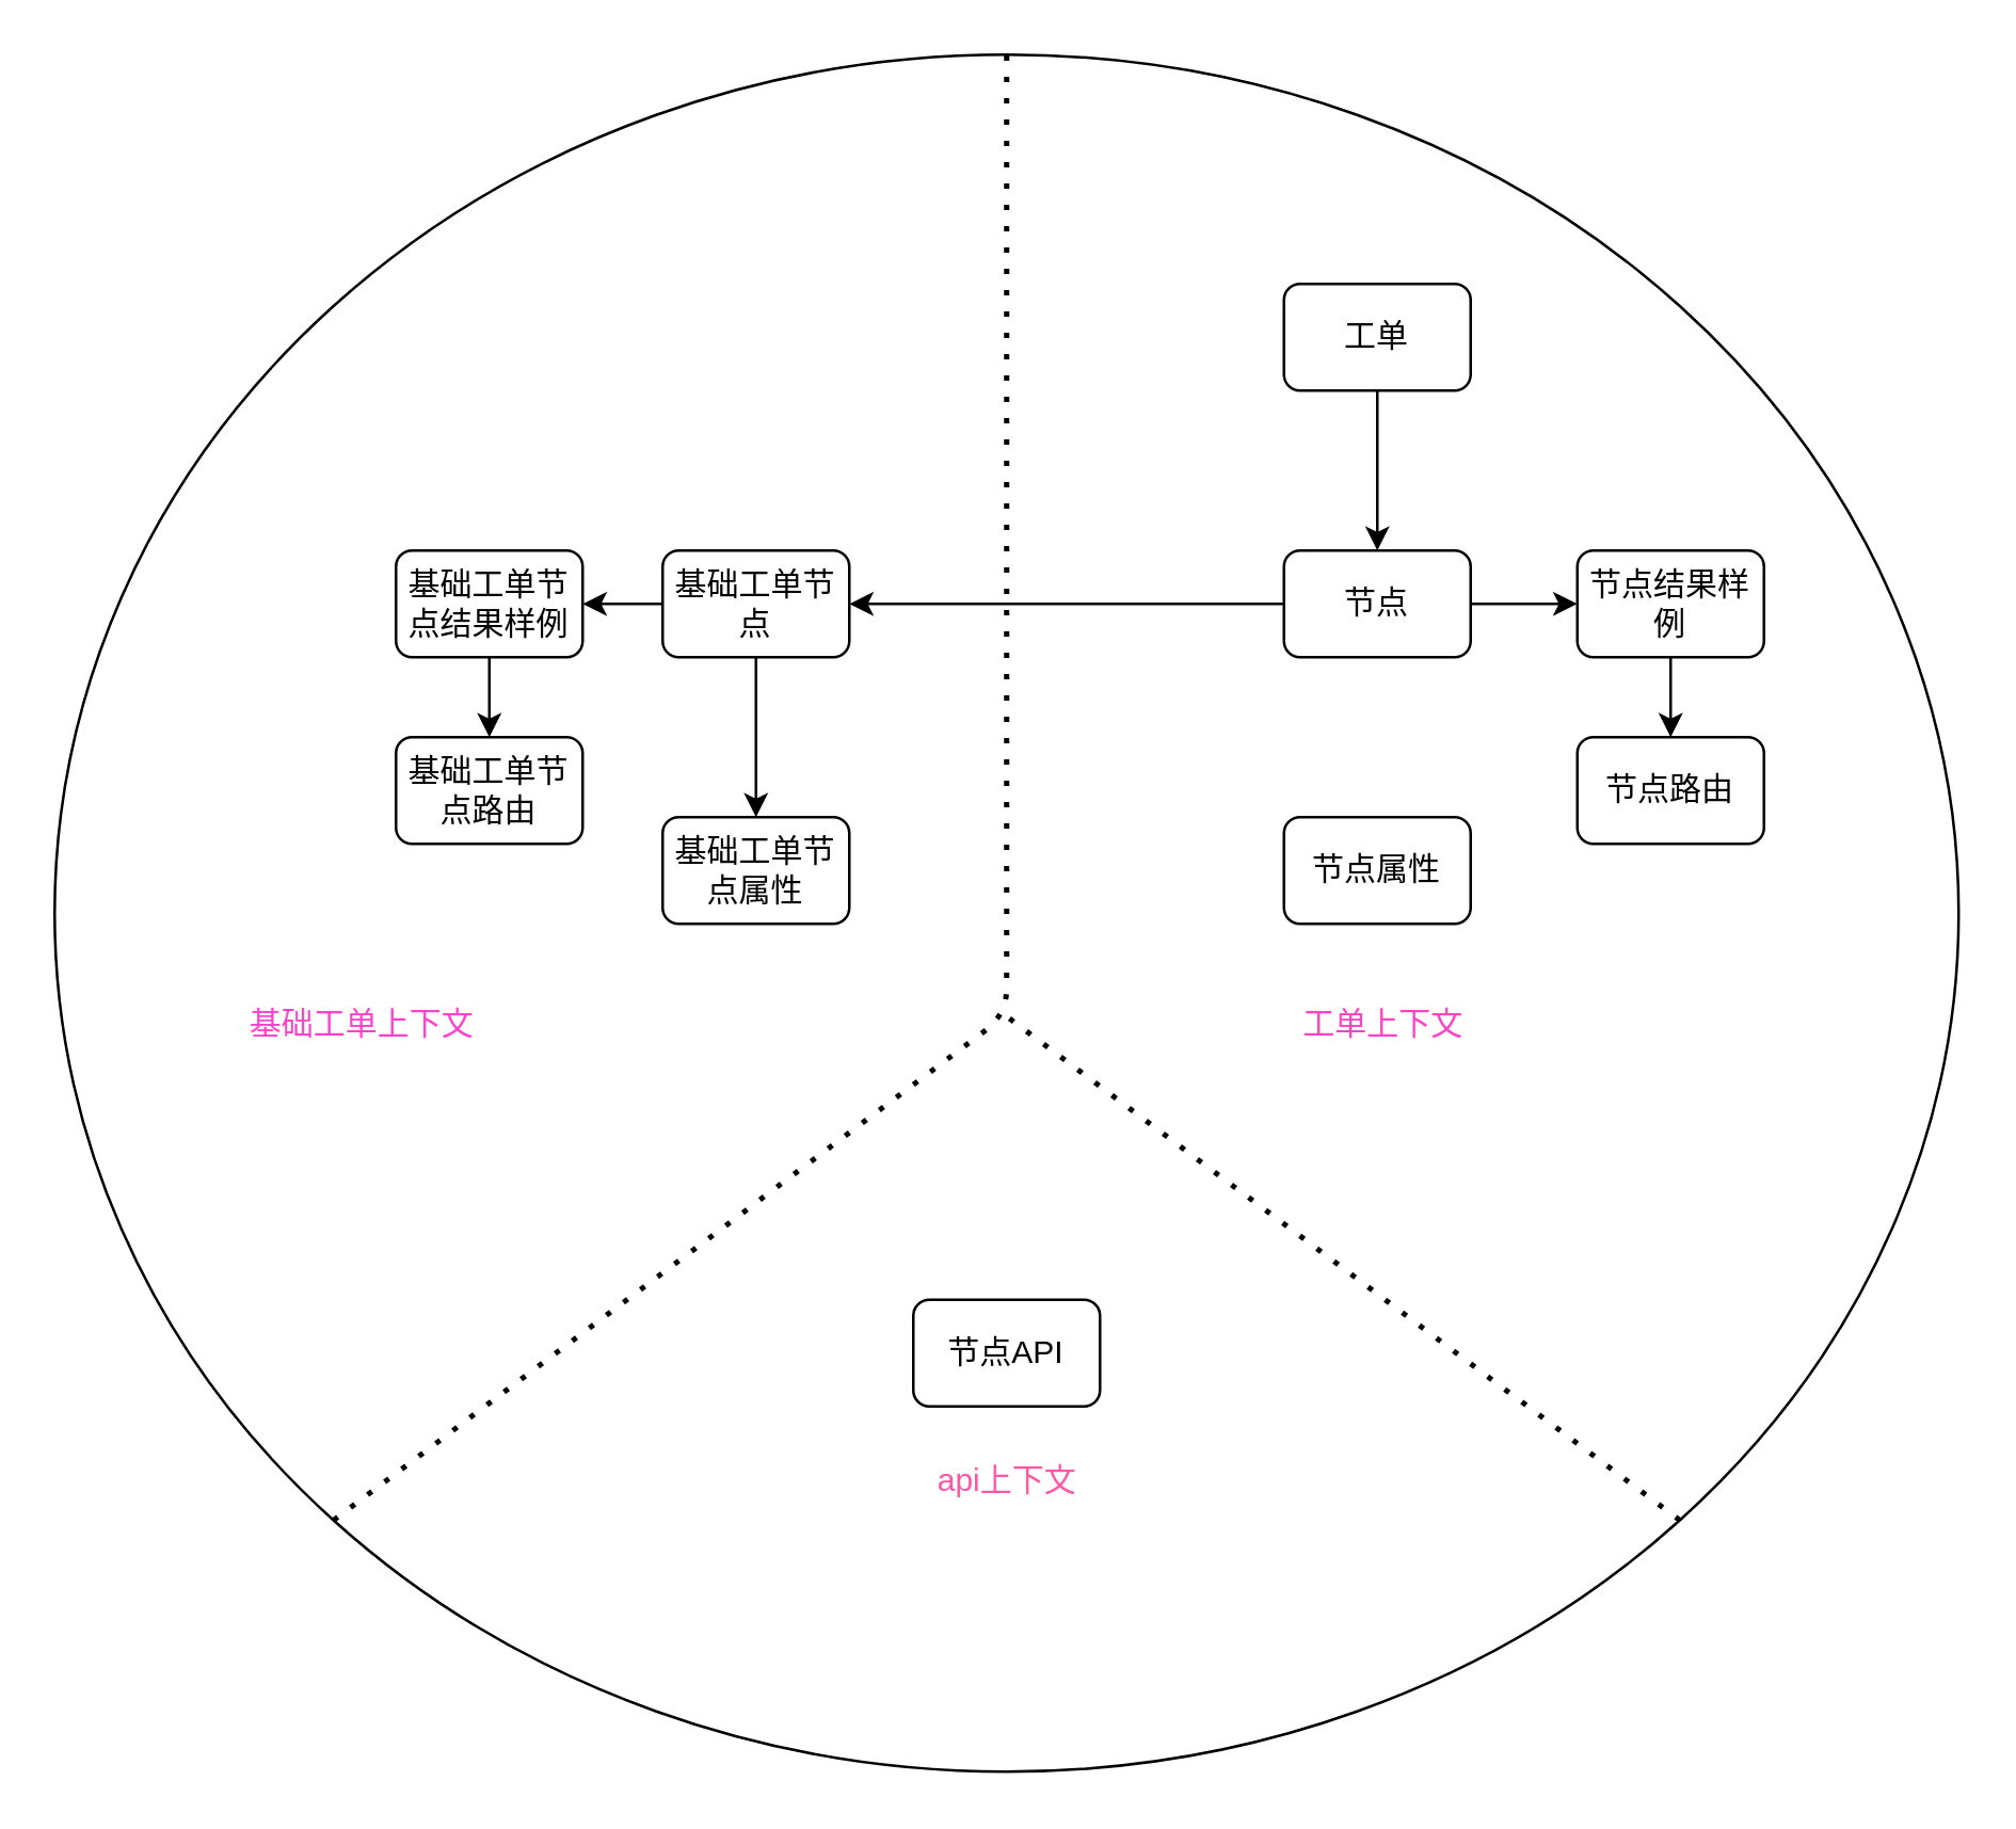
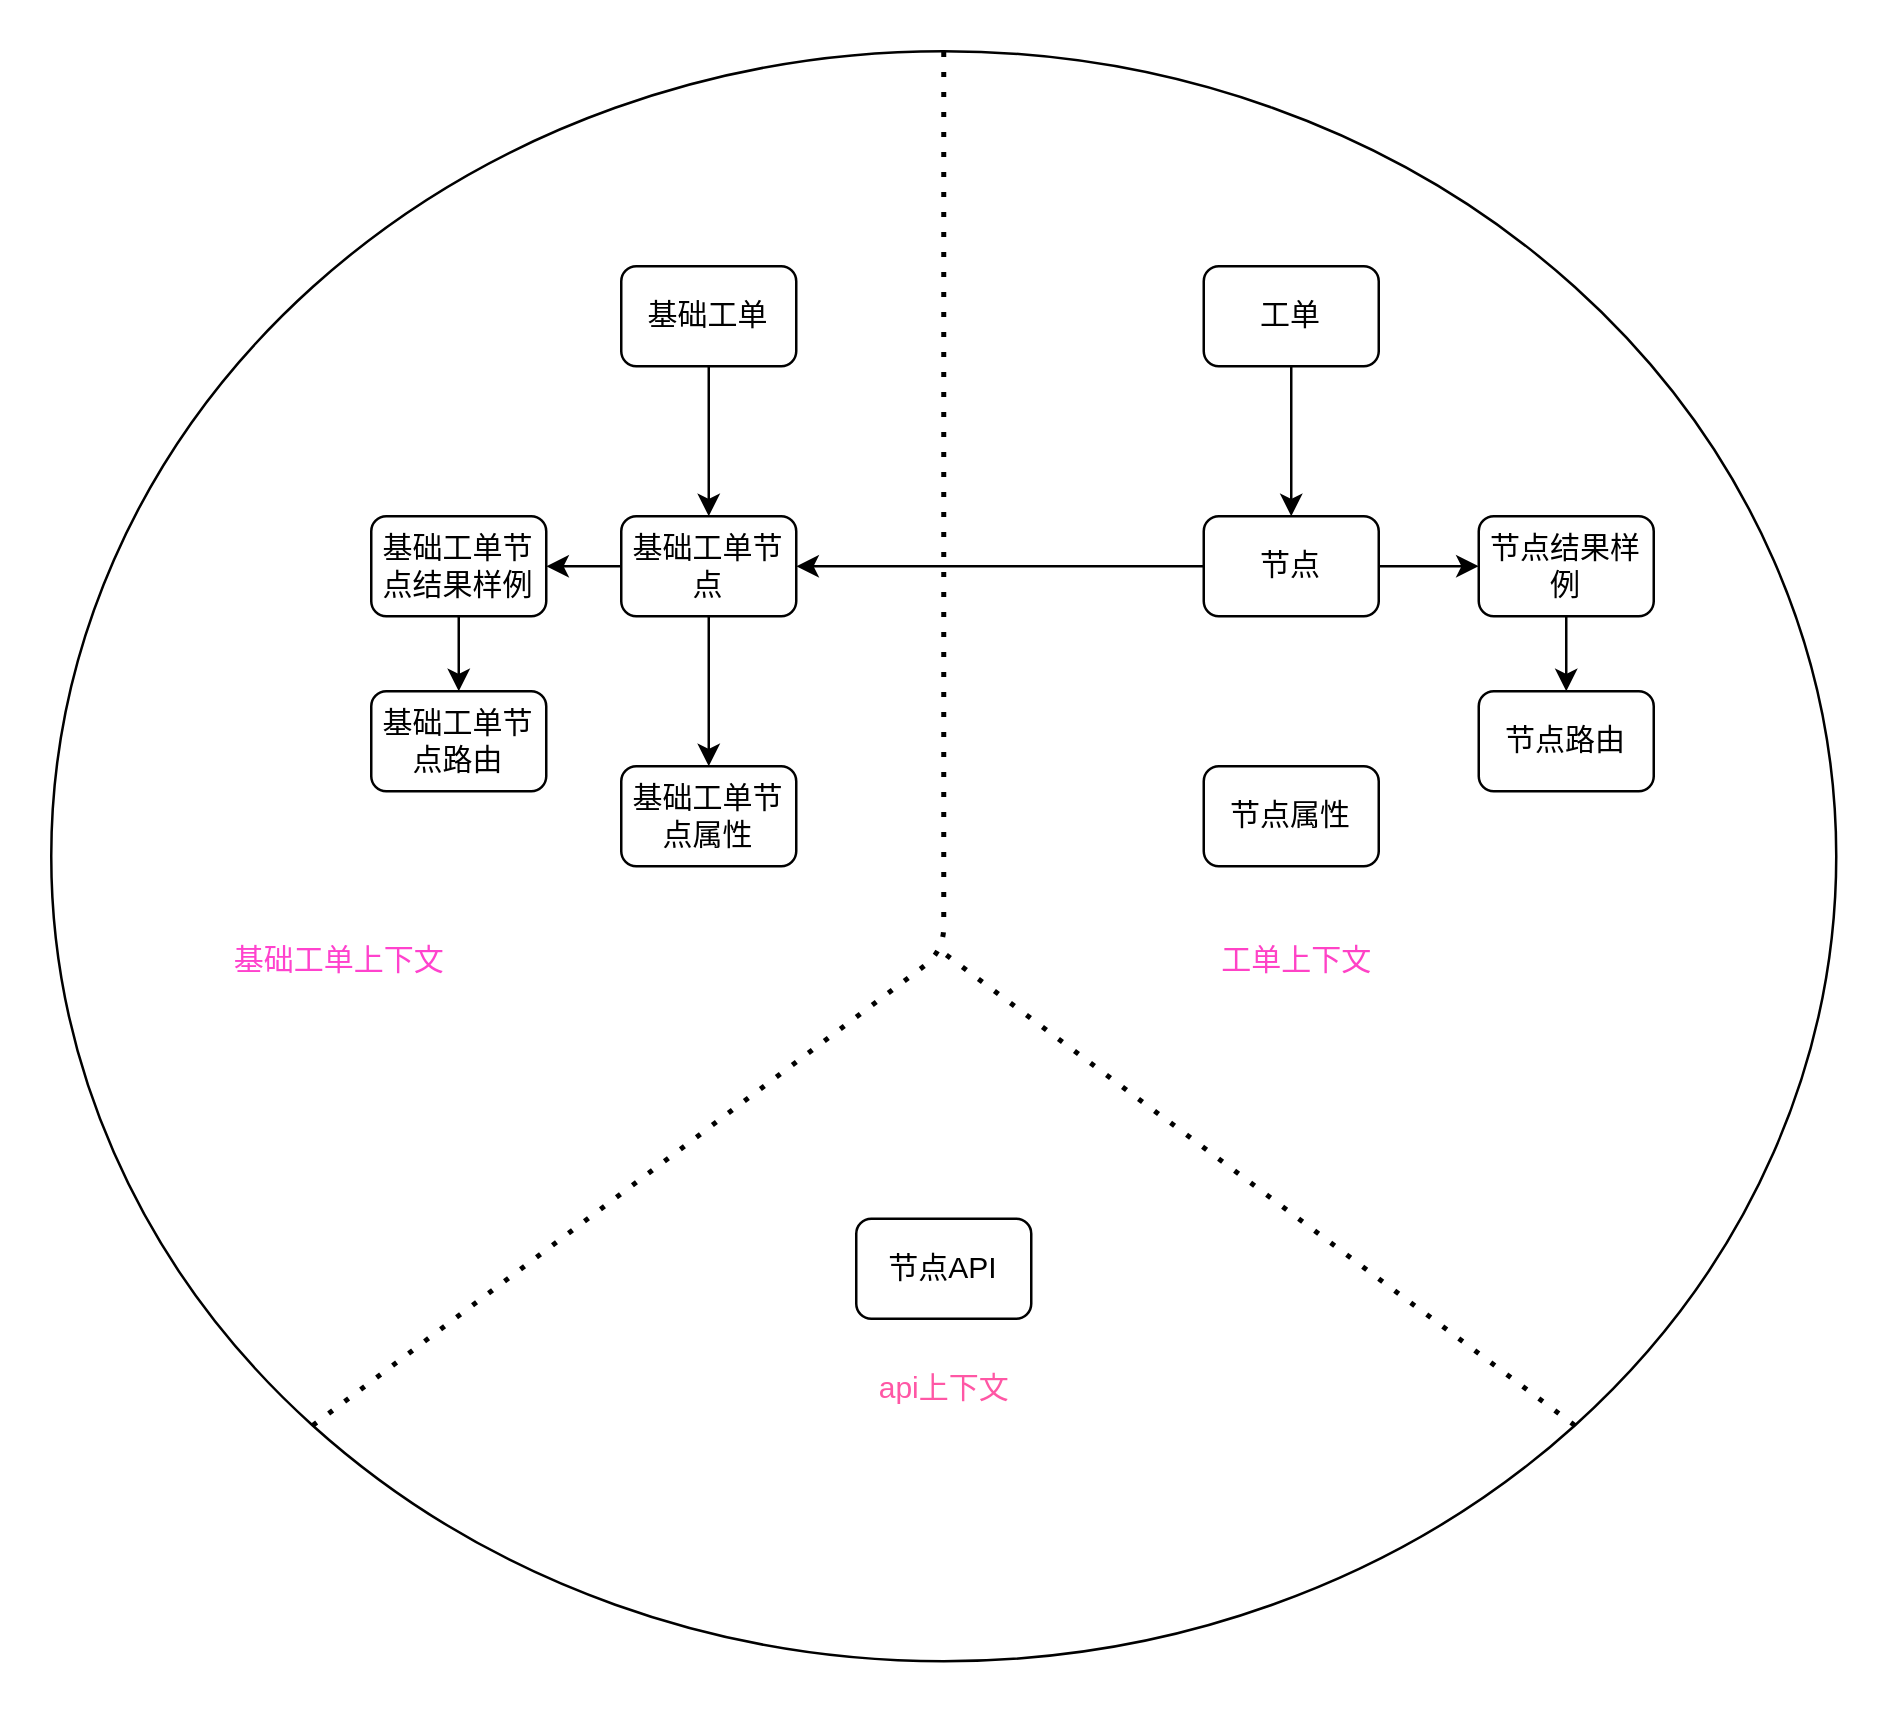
  <mxCell id="0" />
  <mxCell id="1" parent="0" />
  <mxCell id="2" value="" style="ellipse;whiteSpace=wrap;html=1;fillColor=none;" vertex="1" parent="1"><mxGeometry x="20" y="20" width="714" height="644" as="geometry" /></mxCell>
+ <mxCell id="3" value="" style="edgeStyle=orthogonalEdgeStyle;rounded=0;orthogonalLoop=1;jettySize=auto;html=1;" edge="1" parent="1" source="4" target="7"><mxGeometry relative="1" as="geometry" /></mxCell>
+ <mxCell id="4" value="基础工单" style="rounded=1;whiteSpace=wrap;html=1;" vertex="1" parent="1"><mxGeometry x="248" y="106" width="70" height="40" as="geometry" /></mxCell>
  <mxCell id="5" value="" style="edgeStyle=orthogonalEdgeStyle;rounded=0;orthogonalLoop=1;jettySize=auto;html=1;" edge="1" parent="1" source="7" target="8"><mxGeometry relative="1" as="geometry" /></mxCell>
  <mxCell id="6" value="" style="edgeStyle=orthogonalEdgeStyle;rounded=0;orthogonalLoop=1;jettySize=auto;html=1;" edge="1" parent="1" source="7" target="11"><mxGeometry relative="1" as="geometry" /></mxCell>
  <mxCell id="7" value="基础工单节点" style="rounded=1;whiteSpace=wrap;html=1;" vertex="1" parent="1"><mxGeometry x="248" y="206" width="70" height="40" as="geometry" /></mxCell>
  <mxCell id="8" value="基础工单节点属性" style="rounded=1;whiteSpace=wrap;html=1;" vertex="1" parent="1"><mxGeometry x="248" y="306" width="70" height="40" as="geometry" /></mxCell>
  <mxCell id="9" value="基础工单节点路由" style="rounded=1;whiteSpace=wrap;html=1;" vertex="1" parent="1"><mxGeometry x="148" y="276" width="70" height="40" as="geometry" /></mxCell>
  <mxCell id="10" value="" style="edgeStyle=orthogonalEdgeStyle;rounded=0;orthogonalLoop=1;jettySize=auto;html=1;" edge="1" parent="1" source="11" target="9"><mxGeometry relative="1" as="geometry" /></mxCell>
  <mxCell id="11" value="基础工单节点结果样例" style="rounded=1;whiteSpace=wrap;html=1;" vertex="1" parent="1"><mxGeometry x="148" y="206" width="70" height="40" as="geometry" /></mxCell>
  <mxCell id="12" value="" style="edgeStyle=orthogonalEdgeStyle;rounded=0;orthogonalLoop=1;jettySize=auto;html=1;" edge="1" parent="1" source="13" target="16"><mxGeometry relative="1" as="geometry" /></mxCell>
  <mxCell id="13" value="工单" style="rounded=1;whiteSpace=wrap;html=1;" vertex="1" parent="1"><mxGeometry x="481" y="106" width="70" height="40" as="geometry" /></mxCell>
  <mxCell id="14" value="" style="edgeStyle=orthogonalEdgeStyle;rounded=0;orthogonalLoop=1;jettySize=auto;html=1;" edge="1" parent="1" source="16" target="7"><mxGeometry relative="1" as="geometry" /></mxCell>
  <mxCell id="15" value="" style="edgeStyle=orthogonalEdgeStyle;rounded=0;orthogonalLoop=1;jettySize=auto;html=1;" edge="1" parent="1" source="16" target="20"><mxGeometry relative="1" as="geometry" /></mxCell>
  <mxCell id="16" value="节点" style="rounded=1;whiteSpace=wrap;html=1;" vertex="1" parent="1"><mxGeometry x="481" y="206" width="70" height="40" as="geometry" /></mxCell>
  <mxCell id="17" value="节点属性" style="rounded=1;whiteSpace=wrap;html=1;" vertex="1" parent="1"><mxGeometry x="481" y="306" width="70" height="40" as="geometry" /></mxCell>
  <mxCell id="18" value="节点路由" style="rounded=1;whiteSpace=wrap;html=1;" vertex="1" parent="1"><mxGeometry x="591" y="276" width="70" height="40" as="geometry" /></mxCell>
  <mxCell id="19" value="" style="edgeStyle=orthogonalEdgeStyle;rounded=0;orthogonalLoop=1;jettySize=auto;html=1;" edge="1" parent="1" source="20" target="18"><mxGeometry relative="1" as="geometry" /></mxCell>
  <mxCell id="20" value="节点结果样例" style="rounded=1;whiteSpace=wrap;html=1;" vertex="1" parent="1"><mxGeometry x="591" y="206" width="70" height="40" as="geometry" /></mxCell>
  <mxCell id="21" value="节点API" style="rounded=1;whiteSpace=wrap;html=1;" vertex="1" parent="1"><mxGeometry x="342" y="487" width="70" height="40" as="geometry" /></mxCell>
  <mxCell id="22" value="" style="endArrow=none;dashed=1;html=1;dashPattern=1 3;strokeWidth=2;entryX=0.5;entryY=0;entryDx=0;entryDy=0;exitX=0;exitY=1;exitDx=0;exitDy=0;" edge="1" parent="1" source="2" target="2"><mxGeometry width="50" height="50" relative="1" as="geometry"><mxPoint x="-77" y="409" as="sourcePoint" /><mxPoint x="-27" y="359" as="targetPoint" /><Array as="points"><mxPoint x="377" y="380" /></Array></mxGeometry></mxCell>
  <mxCell id="23" value="" style="endArrow=none;dashed=1;html=1;dashPattern=1 3;strokeWidth=2;exitX=1;exitY=1;exitDx=0;exitDy=0;" edge="1" parent="1" source="2"><mxGeometry width="50" height="50" relative="1" as="geometry"><mxPoint x="-32" y="575" as="sourcePoint" /><mxPoint x="376" y="380" as="targetPoint" /></mxGeometry></mxCell>
  <mxCell id="24" value="&lt;font color=&quot;#ff42cd&quot;&gt;基础工单上下文&lt;/font&gt;" style="text;html=1;strokeColor=none;fillColor=none;align=center;verticalAlign=middle;whiteSpace=wrap;rounded=0;" vertex="1" parent="1"><mxGeometry x="89" y="374" width="93" height="19" as="geometry" /></mxCell>
  <mxCell id="25" value="&lt;font color=&quot;#ff42c6&quot;&gt;工单上下文&lt;/font&gt;" style="text;html=1;strokeColor=none;fillColor=none;align=center;verticalAlign=middle;whiteSpace=wrap;rounded=0;" vertex="1" parent="1"><mxGeometry x="472" y="374" width="93" height="19" as="geometry" /></mxCell>
  <mxCell id="26" value="&lt;font color=&quot;#ff57a5&quot;&gt;api上下文&lt;/font&gt;" style="text;html=1;strokeColor=none;fillColor=none;align=center;verticalAlign=middle;whiteSpace=wrap;rounded=0;" vertex="1" parent="1"><mxGeometry x="330.5" y="545" width="93" height="19" as="geometry" /></mxCell>
